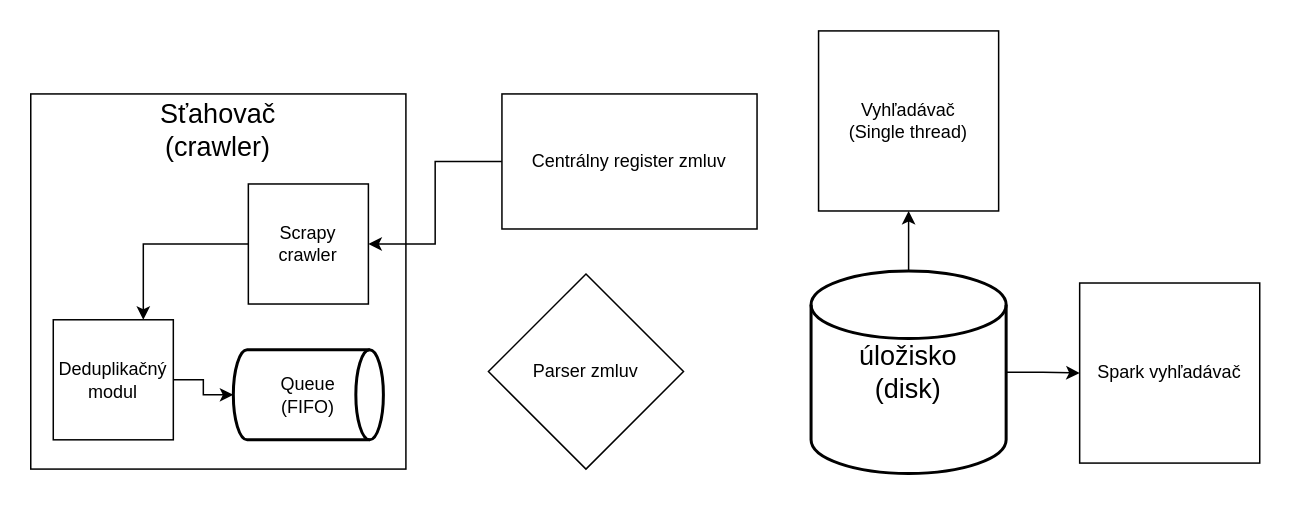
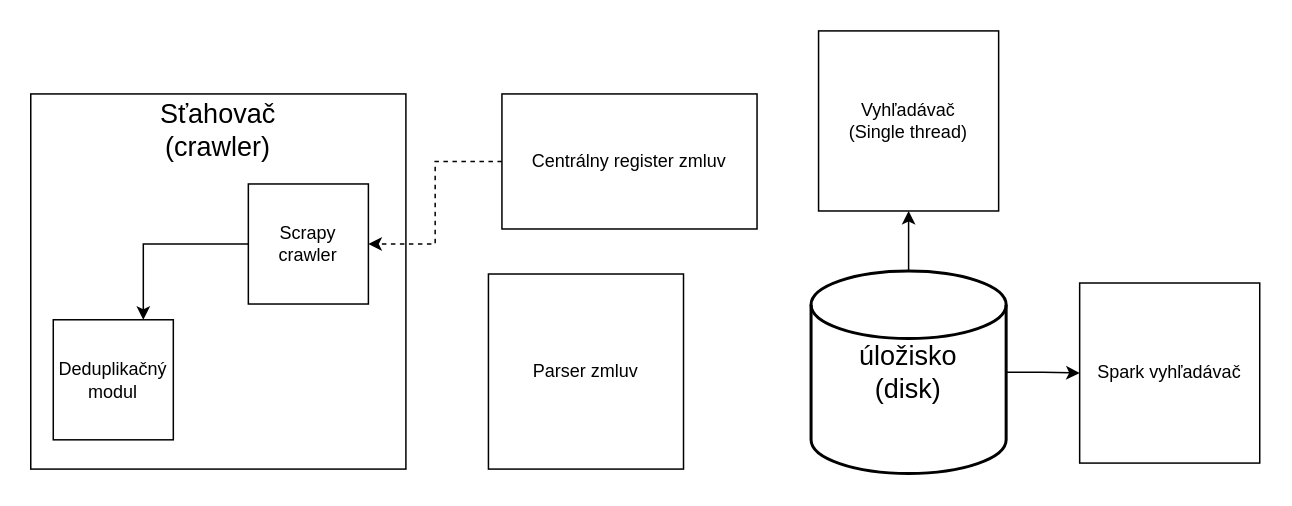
  <mxCell id="0" />
  <mxCell id="1" parent="0" />
  <mxCell id="2" value="" style="whiteSpace=wrap;html=1;aspect=fixed;" parent="1" vertex="1"><mxGeometry x="20" y="62" width="250" height="250" as="geometry" /></mxCell>
  <mxCell id="3" style="edgeStyle=orthogonalEdgeStyle;rounded=0;orthogonalLoop=1;jettySize=auto;html=1;exitX=0.5;exitY=0;exitDx=0;exitDy=0;exitPerimeter=0;" parent="1" source="5" target="15" edge="1"><mxGeometry relative="1" as="geometry" /></mxCell>
  <mxCell id="4" style="edgeStyle=orthogonalEdgeStyle;rounded=0;orthogonalLoop=1;jettySize=auto;html=1;exitX=1;exitY=0.5;exitDx=0;exitDy=0;exitPerimeter=0;entryX=0;entryY=0.5;entryDx=0;entryDy=0;" edge="1" parent="1" source="5" target="16"><mxGeometry relative="1" as="geometry" /></mxCell>
  <mxCell id="5" value="&lt;font style=&quot;font-size: 18px&quot;&gt;úložisko&lt;br&gt;(disk)&lt;/font&gt;" style="strokeWidth=2;html=1;shape=mxgraph.flowchart.database;whiteSpace=wrap;" parent="1" vertex="1"><mxGeometry x="540" y="180" width="130" height="135" as="geometry" /></mxCell>
  <mxCell id="6" style="edgeStyle=orthogonalEdgeStyle;rounded=0;orthogonalLoop=1;jettySize=auto;html=1;exitX=0;exitY=0.5;exitDx=0;exitDy=0;entryX=0.75;entryY=0;entryDx=0;entryDy=0;" edge="1" parent="1" source="7" target="12"><mxGeometry relative="1" as="geometry" /></mxCell>
  <mxCell id="7" value="Scrapy&lt;br&gt;crawler" style="whiteSpace=wrap;html=1;aspect=fixed;" parent="1" vertex="1"><mxGeometry x="165" y="122" width="80" height="80" as="geometry" /></mxCell>
- <mxCell id="8" style="edgeStyle=orthogonalEdgeStyle;rounded=0;orthogonalLoop=1;jettySize=auto;html=1;exitX=0;exitY=0.5;exitDx=0;exitDy=0;" edge="1" parent="1" source="9" target="7"><mxGeometry relative="1" as="geometry" /></mxCell>
+ <mxCell id="8" style="edgeStyle=orthogonalEdgeStyle;rounded=0;orthogonalLoop=1;jettySize=auto;html=1;exitX=0;exitY=0.5;exitDx=0;exitDy=0;dashed=1;" edge="1" parent="1" source="9" target="7"><mxGeometry relative="1" as="geometry" /></mxCell>
  <mxCell id="9" value="Centrálny register zmluv" style="rounded=0;whiteSpace=wrap;html=1;" parent="1" vertex="1"><mxGeometry x="334" y="62" width="170" height="90" as="geometry" /></mxCell>
- <mxCell id="10" value="Queue&lt;br&gt;(FIFO)" style="strokeWidth=2;html=1;shape=mxgraph.flowchart.direct_data;whiteSpace=wrap;" parent="1" vertex="1"><mxGeometry x="155" y="232.5" width="100" height="60" as="geometry" /></mxCell>
- <mxCell id="11" style="edgeStyle=orthogonalEdgeStyle;rounded=0;orthogonalLoop=1;jettySize=auto;html=1;exitX=1;exitY=0.5;exitDx=0;exitDy=0;" edge="1" parent="1" source="12" target="10"><mxGeometry relative="1" as="geometry" /></mxCell>
  <mxCell id="12" value="Deduplikačný modul" style="whiteSpace=wrap;html=1;aspect=fixed;" parent="1" vertex="1"><mxGeometry x="35" y="212.5" width="80" height="80" as="geometry" /></mxCell>
- <mxCell id="13" value="Parser zmluv" style="rhombus;whiteSpace=wrap;html=1;aspect=fixed;" parent="1" vertex="1"><mxGeometry x="325" y="182" width="130" height="130" as="geometry" /></mxCell>
+ <mxCell id="13" value="Parser zmluv" style="whiteSpace=wrap;html=1;aspect=fixed;" parent="1" vertex="1"><mxGeometry x="325" y="182" width="130" height="130" as="geometry" /></mxCell>
  <mxCell id="14" value="&lt;font style=&quot;font-size: 18px&quot;&gt;Sťahovač&lt;br&gt;(crawler)&lt;/font&gt;" style="text;html=1;strokeColor=none;fillColor=none;align=center;verticalAlign=middle;whiteSpace=wrap;rounded=0;" parent="1" vertex="1"><mxGeometry x="125" y="77" width="40" height="20" as="geometry" /></mxCell>
  <mxCell id="15" value="Vyhľadávač &lt;br&gt;(Single thread)" style="whiteSpace=wrap;html=1;aspect=fixed;" parent="1" vertex="1"><mxGeometry x="545" y="20" width="120" height="120" as="geometry" /></mxCell>
  <mxCell id="16" value="Spark vyhľadávač" style="whiteSpace=wrap;html=1;aspect=fixed;" vertex="1" parent="1"><mxGeometry x="719" y="188" width="120" height="120" as="geometry" /></mxCell>
